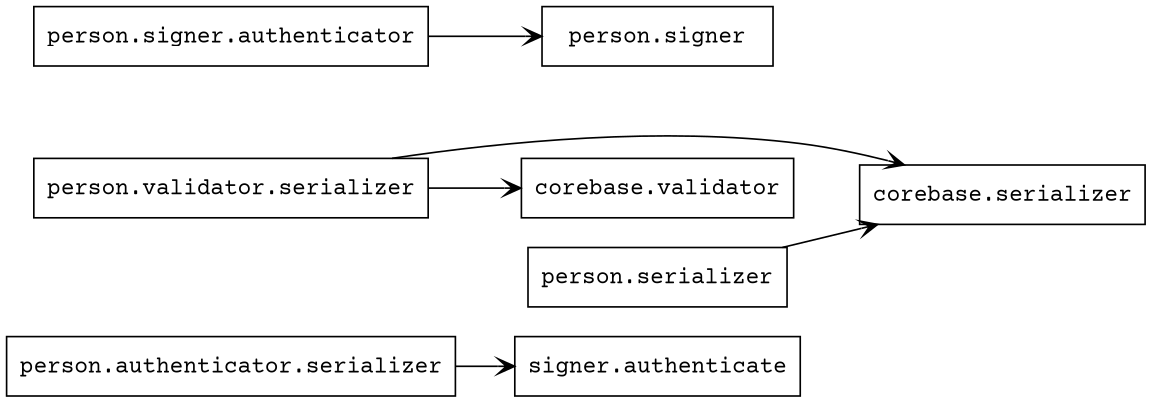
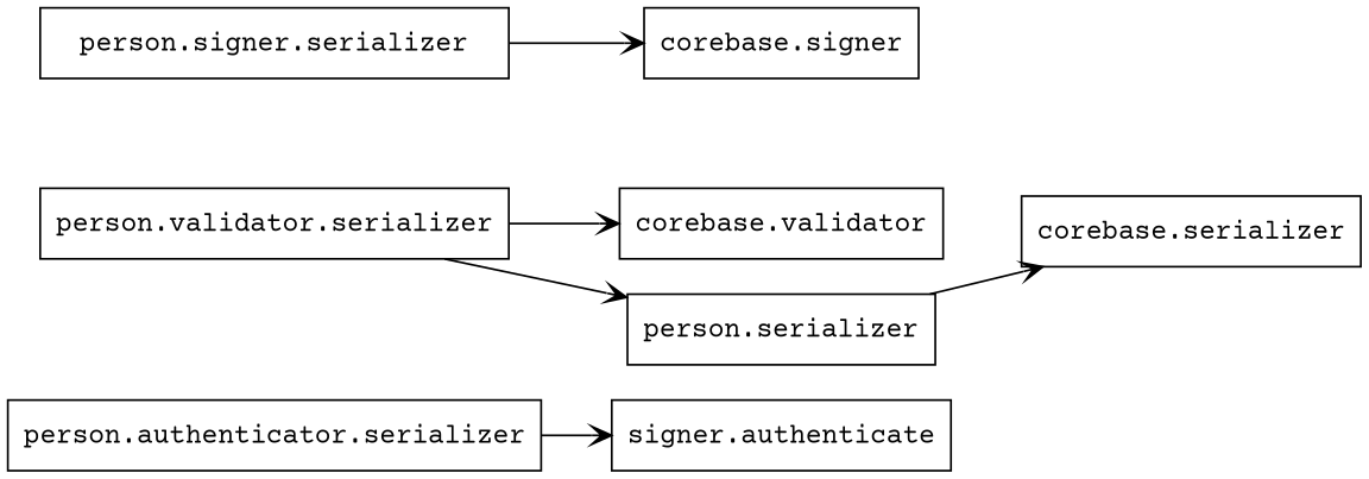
  digraph {
    fontname="Courier Prime"
    rankdir=LR
    node [fontname="Courier Prime" shape=box]
    edge [arrowhead=open arrowtail=none fontname="Courier Prime"]
    n1 [label="signer.authenticate"]
    n2 [label="corebase.serializer"]
-   n3 [label="person.signer"]
+   n3 [label="corebase.signer"]
    n4 [label="corebase.validator"]
    n5 [label="person.authenticator.serializer"]
    n6 [label="person.serializer"]
-   n7 [label="person.signer.authenticator"]
+   n7 [label="person.signer.serializer"]
    n8 [label="person.validator.serializer"]
    n5 -> n1
    n6 -> n2
    n7 -> n3
    n8 -> n4
-   n8 -> n2
+   n8 -> n6
  }
